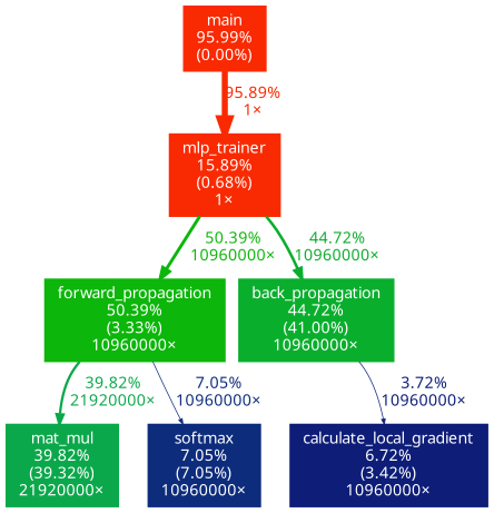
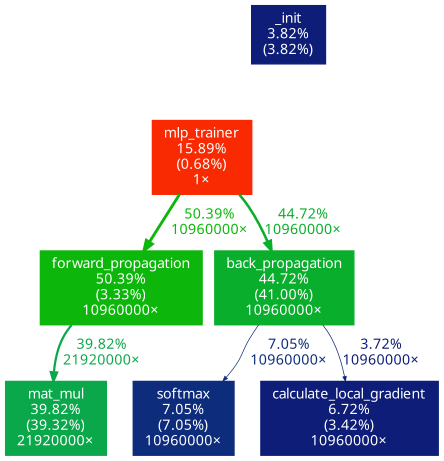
  digraph {
    fontname="Noto Sans"
    nodesep=0.125
    ranksep=0.25
    node [color="#0d1d78" fontcolor="#ffffff" fontname="Noto Sans" fontsize=10.00 shape=box style=filled]
    edge [arrowsize=0.35 fontname="Noto Sans" fontsize=10.00 labeldistance=0.50 penwidth=0.50]
-   n1 [color="#f92901" height=0 label="main\n95.99%\n(0.00%)" width=0]
    n2 [color="#f92a01" height=0 label="mlp_trainer\n15.89%\n(0.68%)\n1×" width=0]
    n3 [color="#0cb60a" height=0 label="forward_propagation\n50.39%\n(3.33%)\n10960000×" width=0]
    n4 [color="#0aae2d" height=0 label="back_propagation\n44.72%\n(41.00%)\n10960000×" width=0]
    n5 [color="#0ba84b" height=0 label="mat_mul\n39.82%\n(39.32%)\n21920000×" width=0]
    n6 [color="#0d2c7c" height=0 label="softmax\n7.05%\n(7.05%)\n10960000×" width=0]
    n7 [height=0 label="calculate_local_gradient\n6.72%\n(3.42%)\n10960000×" width=0]
-   n1 -> n2 [arrowsize=0.98 color="#f92a01" fontcolor="#f92a01" label="95.89%\n1×" labeldistance=3.84 penwidth=3.84]
+   n8 [height=0 label="_init\n3.82%\n(3.82%)" width=0]
    n2 -> n3 [arrowsize=0.71 color="#0cb60a" fontcolor="#0cb60a" label="50.39%\n10960000×" labeldistance=2.02 penwidth=2.02]
    n2 -> n4 [arrowsize=0.67 color="#0aae2d" fontcolor="#0aae2d" label="44.72%\n10960000×" labeldistance=1.79 penwidth=1.79]
    n3 -> n5 [arrowsize=0.63 color="#0ba84b" fontcolor="#0ba84b" label="39.82%\n21920000×" labeldistance=1.59 penwidth=1.59]
-   n3 -> n6 [color="#0d2c7c" fontcolor="#0d2c7c" label="7.05%\n10960000×"]
+   n4 -> n6 [color="#0d2c7c" fontcolor="#0d2c7c" label="7.05%\n10960000×"]
    n4 -> n7 [color="#0d1d78" fontcolor="#0d1d78" label="3.72%\n10960000×"]
  }
